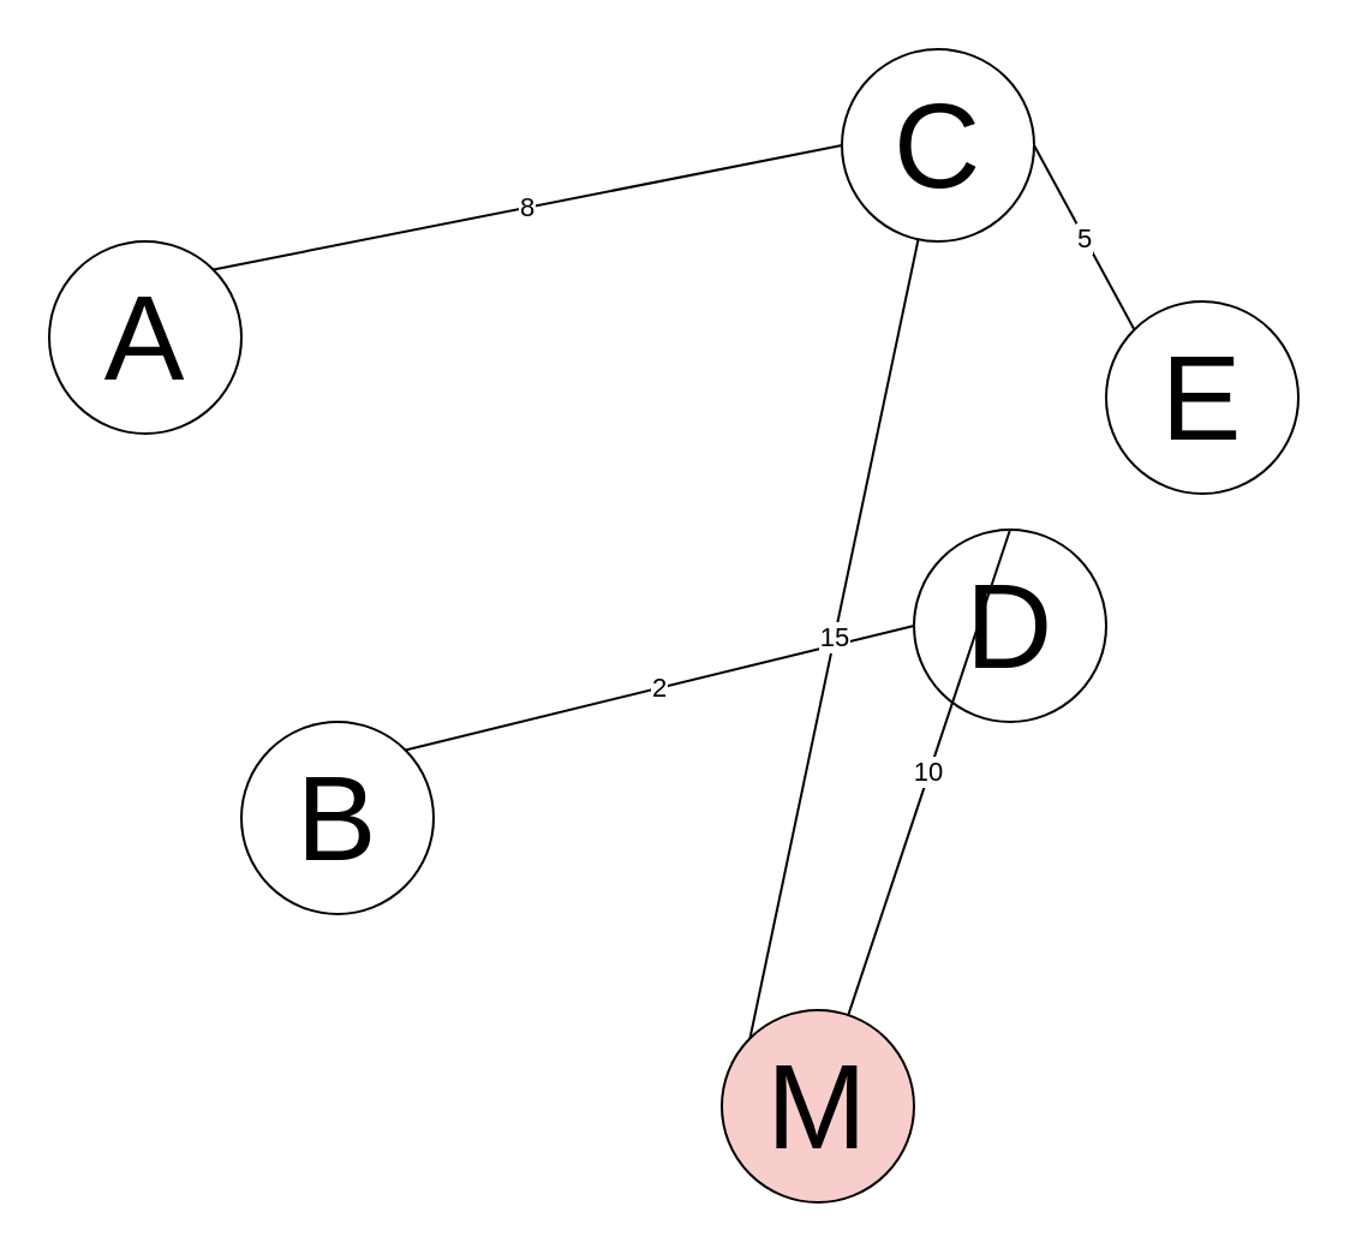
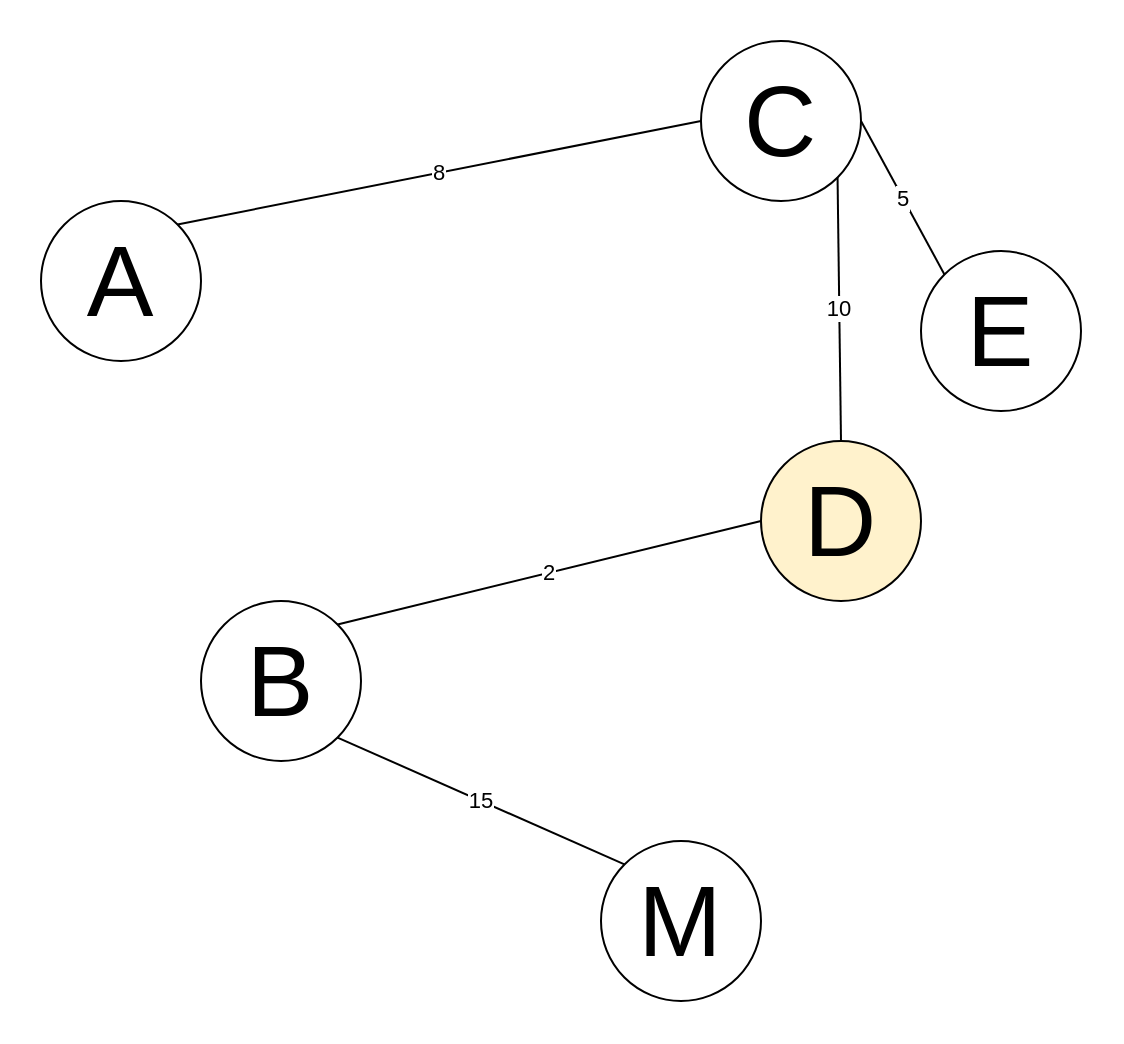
  <mxCell id="0" />
  <mxCell id="1" parent="0" />
  <mxCell id="2" value="&lt;font style=&quot;font-size: 50px&quot;&gt;A&lt;/font&gt;" style="ellipse;whiteSpace=wrap;html=1;aspect=fixed;" vertex="1" parent="1"><mxGeometry x="20" y="100" width="80" height="80" as="geometry" /></mxCell>
  <mxCell id="3" value="&lt;font style=&quot;font-size: 50px&quot;&gt;C&lt;/font&gt;" style="ellipse;whiteSpace=wrap;html=1;aspect=fixed;" vertex="1" parent="1"><mxGeometry x="350" y="20" width="80" height="80" as="geometry" /></mxCell>
  <mxCell id="4" value="&lt;span style=&quot;font-size: 50px&quot;&gt;B&lt;/span&gt;" style="ellipse;whiteSpace=wrap;html=1;aspect=fixed;" vertex="1" parent="1"><mxGeometry x="100" y="300" width="80" height="80" as="geometry" /></mxCell>
- <mxCell id="5" value="&lt;font style=&quot;font-size: 50px&quot;&gt;D&lt;/font&gt;" style="ellipse;whiteSpace=wrap;html=1;aspect=fixed;" vertex="1" parent="1"><mxGeometry x="380" y="220" width="80" height="80" as="geometry" /></mxCell>
+ <mxCell id="5" value="&lt;font style=&quot;font-size: 50px&quot;&gt;D&lt;/font&gt;" style="ellipse;whiteSpace=wrap;html=1;aspect=fixed;fillColor=#fff2cc;" vertex="1" parent="1"><mxGeometry x="380" y="220" width="80" height="80" as="geometry" /></mxCell>
  <mxCell id="6" value="&lt;font style=&quot;font-size: 50px&quot;&gt;E&lt;/font&gt;" style="ellipse;whiteSpace=wrap;html=1;aspect=fixed;" vertex="1" parent="1"><mxGeometry x="460" y="125" width="80" height="80" as="geometry" /></mxCell>
- <mxCell id="7" value="&lt;font style=&quot;font-size: 50px&quot;&gt;M&lt;/font&gt;" style="ellipse;whiteSpace=wrap;html=1;aspect=fixed;fillColor=#f8cecc;" vertex="1" parent="1"><mxGeometry x="300" y="420" width="80" height="80" as="geometry" /></mxCell>
+ <mxCell id="7" value="&lt;font style=&quot;font-size: 50px&quot;&gt;M&lt;/font&gt;" style="ellipse;whiteSpace=wrap;html=1;aspect=fixed;" vertex="1" parent="1"><mxGeometry x="300" y="420" width="80" height="80" as="geometry" /></mxCell>
  <mxCell id="8" value="8" style="endArrow=none;html=1;exitX=1;exitY=0;exitDx=0;exitDy=0;entryX=0;entryY=0.5;entryDx=0;entryDy=0;" edge="1" parent="1" source="2" target="3"><mxGeometry width="50" height="50" relative="1" as="geometry"><mxPoint x="250" y="210" as="sourcePoint" /><mxPoint x="300" y="160" as="targetPoint" /></mxGeometry></mxCell>
  <mxCell id="9" value="2" style="endArrow=none;html=1;exitX=1;exitY=0;exitDx=0;exitDy=0;entryX=0;entryY=0.5;entryDx=0;entryDy=0;" edge="1" parent="1" source="4" target="5"><mxGeometry width="50" height="50" relative="1" as="geometry"><mxPoint x="220" y="230" as="sourcePoint" /><mxPoint x="270" y="180" as="targetPoint" /></mxGeometry></mxCell>
- <mxCell id="10" value="10" style="endArrow=none;html=1;exitX=0.5;exitY=0;exitDx=0;exitDy=0;" edge="1" parent="1" source="5" target="7"><mxGeometry width="50" height="50" relative="1" as="geometry"><mxPoint x="180" y="260" as="sourcePoint" /><mxPoint x="230" y="210" as="targetPoint" /></mxGeometry></mxCell>
+ <mxCell id="10" value="10" style="endArrow=none;html=1;entryX=1;entryY=1;entryDx=0;entryDy=0;exitX=0.5;exitY=0;exitDx=0;exitDy=0;" edge="1" parent="1" source="5" target="3"><mxGeometry width="50" height="50" relative="1" as="geometry"><mxPoint x="180" y="260" as="sourcePoint" /><mxPoint x="230" y="210" as="targetPoint" /></mxGeometry></mxCell>
  <mxCell id="11" value="5" style="endArrow=none;html=1;exitX=1;exitY=0.5;exitDx=0;exitDy=0;entryX=0;entryY=0;entryDx=0;entryDy=0;" edge="1" parent="1" source="3" target="6"><mxGeometry width="50" height="50" relative="1" as="geometry"><mxPoint x="430" y="100" as="sourcePoint" /><mxPoint x="480" y="50" as="targetPoint" /></mxGeometry></mxCell>
- <mxCell id="12" value="15" style="endArrow=none;html=1;exitX=0;exitY=0;exitDx=0;exitDy=0;" edge="1" parent="1" source="7" target="3"><mxGeometry width="50" height="50" relative="1" as="geometry"><mxPoint x="160" y="480" as="sourcePoint" /><mxPoint x="210" y="430" as="targetPoint" /></mxGeometry></mxCell>
+ <mxCell id="12" value="15" style="endArrow=none;html=1;entryX=1;entryY=1;entryDx=0;entryDy=0;exitX=0;exitY=0;exitDx=0;exitDy=0;" edge="1" parent="1" source="7" target="4"><mxGeometry width="50" height="50" relative="1" as="geometry"><mxPoint x="160" y="480" as="sourcePoint" /><mxPoint x="210" y="430" as="targetPoint" /></mxGeometry></mxCell>
